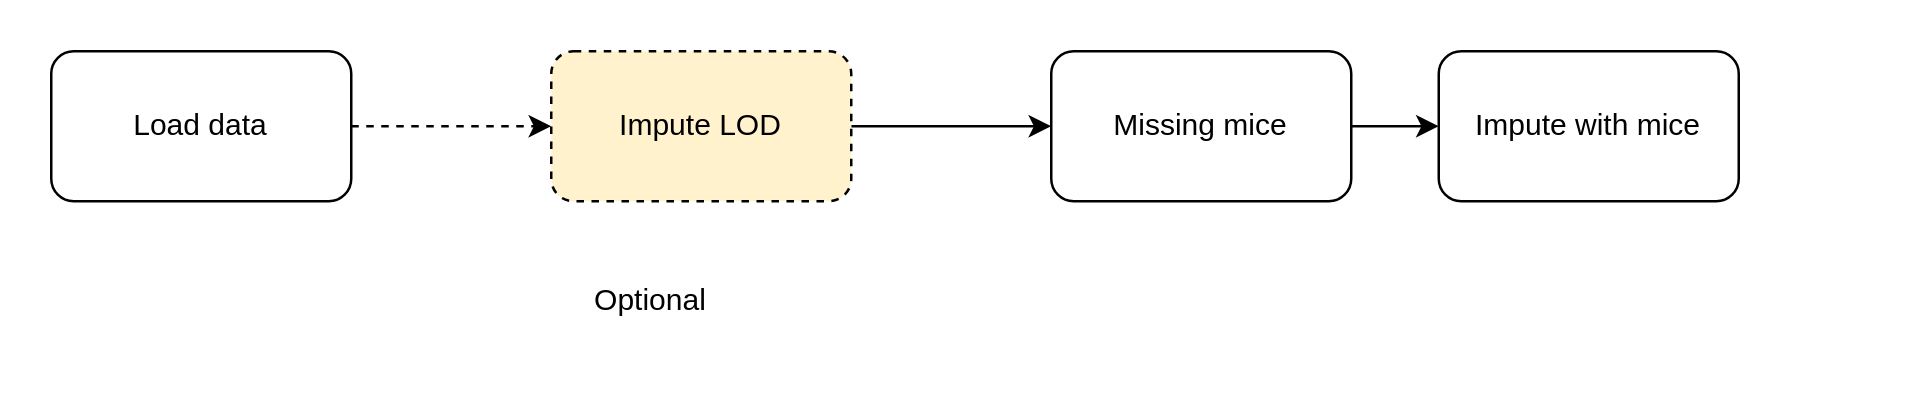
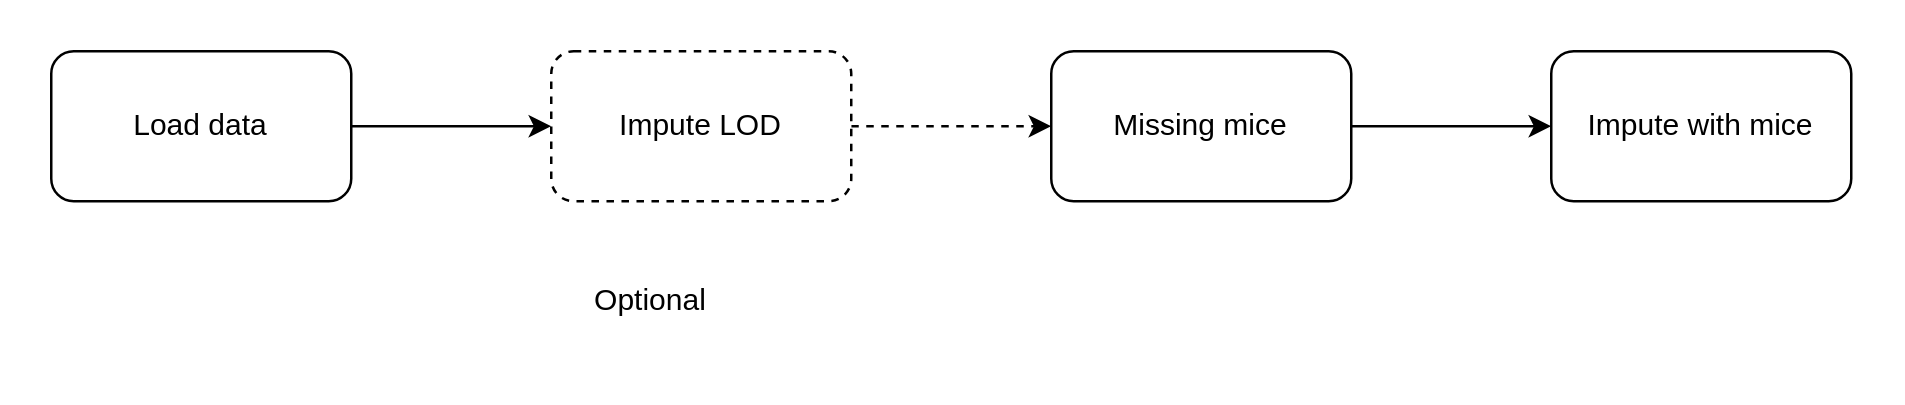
  <mxCell id="0" />
  <mxCell id="1" parent="0" />
- <mxCell id="2" value="" style="edgeStyle=orthogonalEdgeStyle;rounded=0;orthogonalLoop=1;jettySize=auto;html=1;" parent="1" source="3" target="6" edge="1"><mxGeometry relative="1" as="geometry" /></mxCell>
- <mxCell id="3" value="Impute LOD" style="rounded=1;whiteSpace=wrap;html=1;dashed=1;fillColor=#fff2cc;" parent="1" vertex="1"><mxGeometry x="220" y="20" width="120" height="60" as="geometry" /></mxCell>
+ <mxCell id="2" value="" style="edgeStyle=orthogonalEdgeStyle;rounded=0;orthogonalLoop=1;jettySize=auto;html=1;dashed=1;" parent="1" source="3" target="6" edge="1"><mxGeometry relative="1" as="geometry" /></mxCell>
+ <mxCell id="3" value="Impute LOD" style="rounded=1;whiteSpace=wrap;html=1;dashed=1;" parent="1" vertex="1"><mxGeometry x="220" y="20" width="120" height="60" as="geometry" /></mxCell>
  <mxCell id="4" value="Load data" style="rounded=1;whiteSpace=wrap;html=1;" vertex="1" parent="1"><mxGeometry x="20" y="20" width="120" height="60" as="geometry" /></mxCell>
  <mxCell id="5" value="" style="edgeStyle=orthogonalEdgeStyle;rounded=0;orthogonalLoop=1;jettySize=auto;html=1;" parent="1" source="6" target="7" edge="1"><mxGeometry relative="1" as="geometry" /></mxCell>
  <mxCell id="6" value="Missing mice" style="rounded=1;whiteSpace=wrap;html=1;" parent="1" vertex="1"><mxGeometry x="420" y="20" width="120" height="60" as="geometry" /></mxCell>
- <mxCell id="7" value="Impute with mice" style="rounded=1;whiteSpace=wrap;html=1;" parent="1" vertex="1"><mxGeometry x="575" y="20" width="120" height="60" as="geometry" /></mxCell>
- <mxCell id="8" value="" style="endArrow=classic;html=1;exitX=1;exitY=0.5;exitDx=0;exitDy=0;entryX=0;entryY=0.5;entryDx=0;entryDy=0;dashed=1;" edge="1" parent="1" source="4" target="3"><mxGeometry width="50" height="50" relative="1" as="geometry"><mxPoint x="300" y="80" as="sourcePoint" /><mxPoint x="350" y="30" as="targetPoint" /></mxGeometry></mxCell>
+ <mxCell id="7" value="Impute with mice" style="rounded=1;whiteSpace=wrap;html=1;" parent="1" vertex="1"><mxGeometry x="620" y="20" width="120" height="60" as="geometry" /></mxCell>
+ <mxCell id="8" value="" style="endArrow=classic;html=1;exitX=1;exitY=0.5;exitDx=0;exitDy=0;entryX=0;entryY=0.5;entryDx=0;entryDy=0;" edge="1" parent="1" source="4" target="3"><mxGeometry width="50" height="50" relative="1" as="geometry"><mxPoint x="300" y="80" as="sourcePoint" /><mxPoint x="350" y="30" as="targetPoint" /></mxGeometry></mxCell>
  <mxCell id="9" value="Optional" style="text;html=1;strokeColor=none;fillColor=none;align=center;verticalAlign=middle;whiteSpace=wrap;rounded=0;dashed=1;" vertex="1" parent="1"><mxGeometry x="230" y="100" width="60" height="40" as="geometry" /></mxCell>
